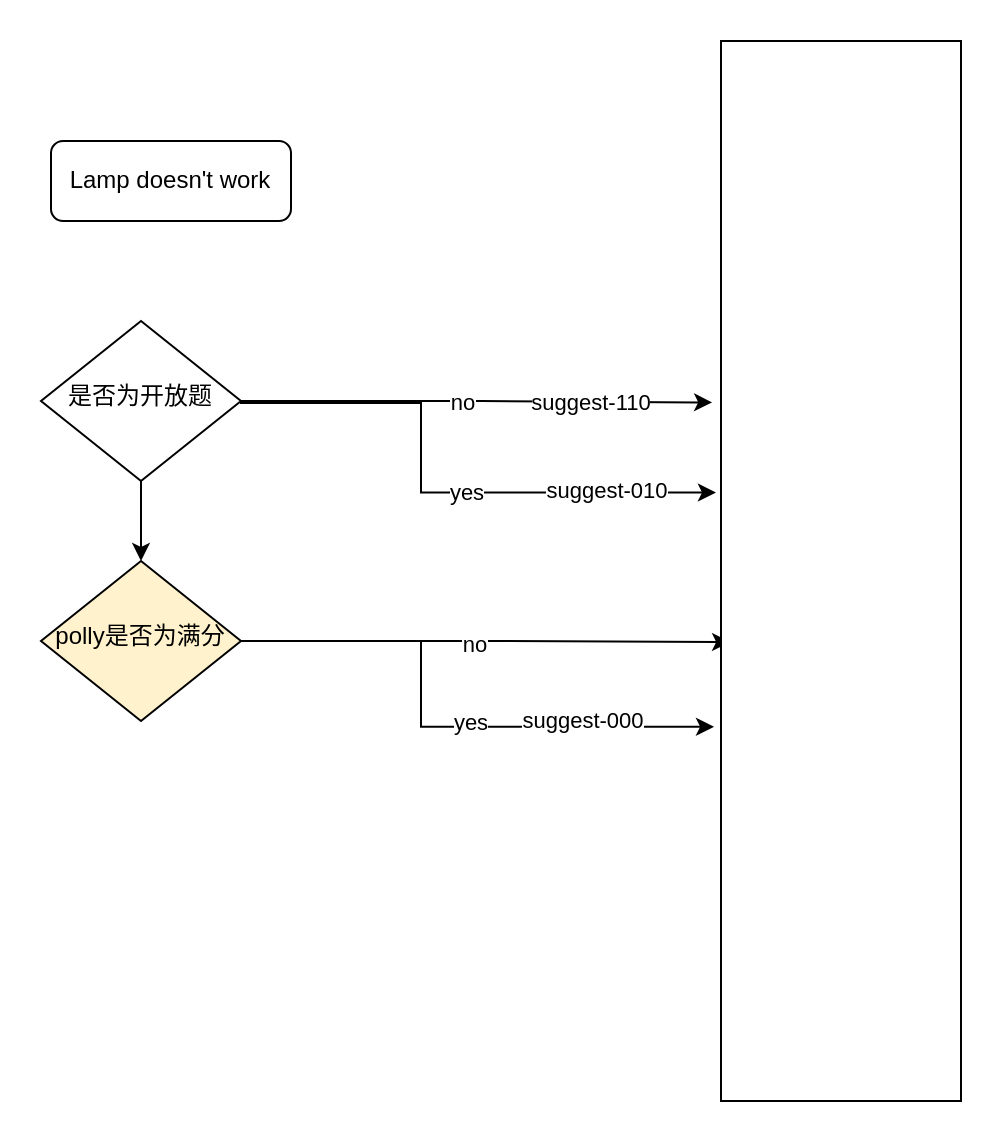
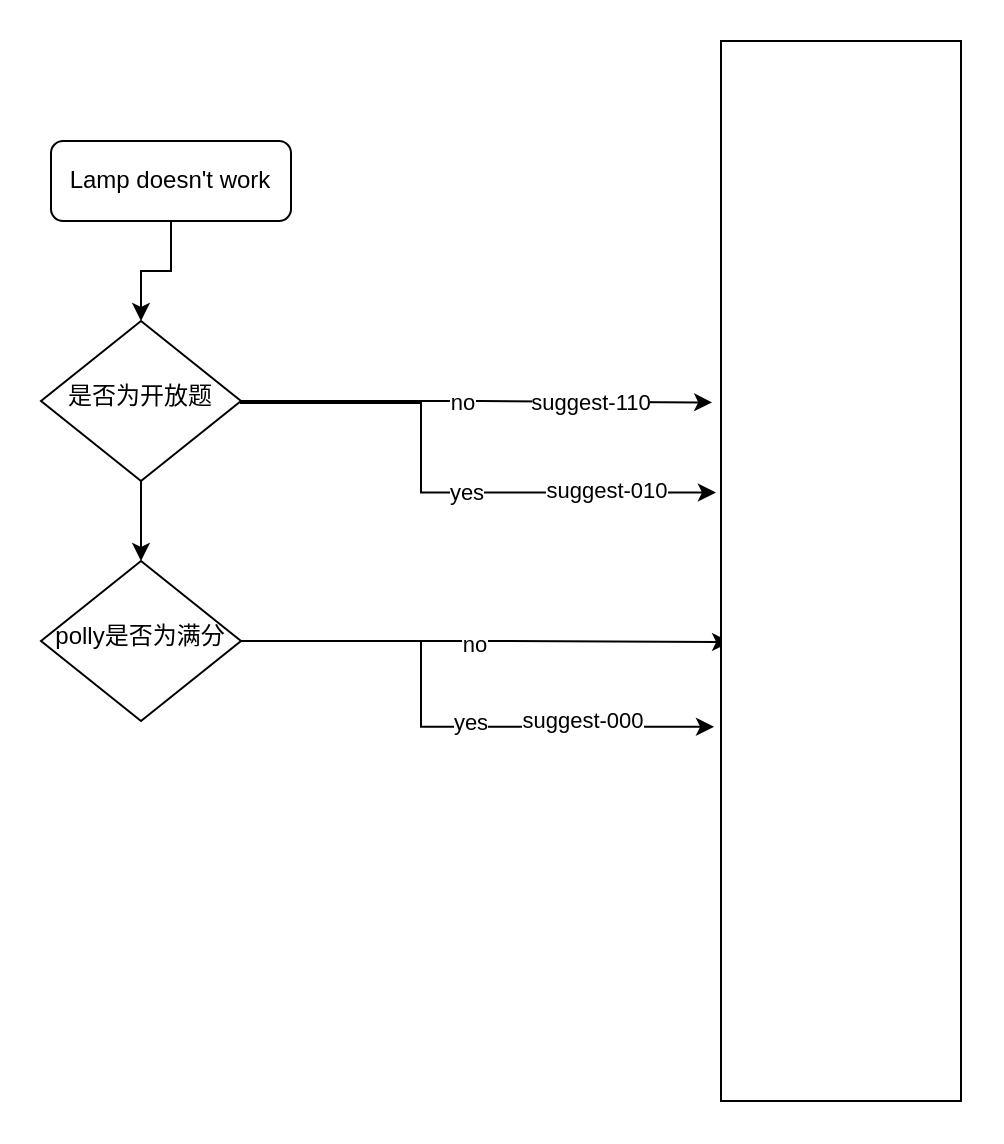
  <mxCell id="0" />
  <mxCell id="1" parent="0" />
+ <mxCell id="2" value="" style="edgeStyle=orthogonalEdgeStyle;rounded=0;orthogonalLoop=1;jettySize=auto;html=1;" edge="1" parent="1" source="3" target="5"><mxGeometry relative="1" as="geometry" /></mxCell>
  <mxCell id="3" value="Lamp doesn't work" style="rounded=1;whiteSpace=wrap;html=1;fontSize=12;glass=0;strokeWidth=1;shadow=0;" parent="1" vertex="1"><mxGeometry x="25" y="70" width="120" height="40" as="geometry" /></mxCell>
  <mxCell id="4" value="" style="edgeStyle=orthogonalEdgeStyle;rounded=0;orthogonalLoop=1;jettySize=auto;html=1;" edge="1" parent="1" source="5" target="11"><mxGeometry relative="1" as="geometry" /></mxCell>
  <mxCell id="5" value="是否为开放题" style="rhombus;whiteSpace=wrap;html=1;shadow=0;fontFamily=Helvetica;fontSize=12;align=center;strokeWidth=1;spacing=6;spacingTop=-4;" parent="1" vertex="1"><mxGeometry x="20" y="160" width="100" height="80" as="geometry" /></mxCell>
  <mxCell id="6" value="" style="edgeStyle=orthogonalEdgeStyle;rounded=0;orthogonalLoop=1;jettySize=auto;html=1;entryX=-0.029;entryY=0.647;entryDx=0;entryDy=0;entryPerimeter=0;" edge="1" parent="1" source="11" target="12"><mxGeometry relative="1" as="geometry"><Array as="points"><mxPoint x="210" y="320" /><mxPoint x="210" y="363" /></Array></mxGeometry></mxCell>
  <mxCell id="7" value="yes" style="edgeLabel;html=1;align=center;verticalAlign=middle;resizable=0;points=[];" vertex="1" connectable="0" parent="6"><mxGeometry x="0.123" y="2" relative="1" as="geometry"><mxPoint as="offset" /></mxGeometry></mxCell>
  <mxCell id="8" value="suggest-000" style="edgeLabel;html=1;align=center;verticalAlign=middle;resizable=0;points=[];" vertex="1" connectable="0" parent="6"><mxGeometry x="0.46" y="-2" relative="1" as="geometry"><mxPoint x="9" y="-5" as="offset" /></mxGeometry></mxCell>
  <mxCell id="9" value="" style="edgeStyle=orthogonalEdgeStyle;rounded=0;orthogonalLoop=1;jettySize=auto;html=1;entryX=0.038;entryY=0.567;entryDx=0;entryDy=0;entryPerimeter=0;" edge="1" parent="1" source="11" target="12"><mxGeometry relative="1" as="geometry"><mxPoint x="170" y="320" as="targetPoint" /></mxGeometry></mxCell>
  <mxCell id="10" value="no" style="edgeLabel;html=1;align=center;verticalAlign=middle;resizable=0;points=[];" vertex="1" connectable="0" parent="9"><mxGeometry x="-0.053" y="-1" relative="1" as="geometry"><mxPoint as="offset" /></mxGeometry></mxCell>
- <mxCell id="11" value="polly是否为满分" style="rhombus;whiteSpace=wrap;html=1;shadow=0;fontFamily=Helvetica;fontSize=12;align=center;strokeWidth=1;spacing=6;spacingTop=-4;fillColor=#fff2cc;" parent="1" vertex="1"><mxGeometry x="20" y="280" width="100" height="80" as="geometry" /></mxCell>
+ <mxCell id="11" value="polly是否为满分" style="rhombus;whiteSpace=wrap;html=1;shadow=0;fontFamily=Helvetica;fontSize=12;align=center;strokeWidth=1;spacing=6;spacingTop=-4;" parent="1" vertex="1"><mxGeometry x="20" y="280" width="100" height="80" as="geometry" /></mxCell>
  <mxCell id="12" value="" style="rounded=0;whiteSpace=wrap;html=1;" vertex="1" parent="1"><mxGeometry x="360" y="20" width="120" height="530" as="geometry" /></mxCell>
  <mxCell id="13" value="" style="edgeStyle=orthogonalEdgeStyle;rounded=0;orthogonalLoop=1;jettySize=auto;html=1;exitX=1;exitY=0.5;exitDx=0;exitDy=0;entryX=-0.037;entryY=0.341;entryDx=0;entryDy=0;entryPerimeter=0;" edge="1" parent="1" source="5" target="12"><mxGeometry relative="1" as="geometry"><mxPoint x="80" y="250" as="sourcePoint" /><mxPoint x="80" y="290" as="targetPoint" /></mxGeometry></mxCell>
  <mxCell id="14" value="no" style="edgeLabel;html=1;align=center;verticalAlign=middle;resizable=0;points=[];" vertex="1" connectable="0" parent="13"><mxGeometry x="-0.069" relative="1" as="geometry"><mxPoint as="offset" /></mxGeometry></mxCell>
  <mxCell id="15" value="suggest-110" style="edgeLabel;html=1;align=center;verticalAlign=middle;resizable=0;points=[];" vertex="1" connectable="0" parent="13"><mxGeometry x="0.479" relative="1" as="geometry"><mxPoint as="offset" /></mxGeometry></mxCell>
  <mxCell id="16" value="" style="edgeStyle=orthogonalEdgeStyle;rounded=0;orthogonalLoop=1;jettySize=auto;html=1;entryX=-0.021;entryY=0.426;entryDx=0;entryDy=0;entryPerimeter=0;" edge="1" parent="1" target="12"><mxGeometry relative="1" as="geometry"><mxPoint x="120" y="200" as="sourcePoint" /><mxPoint x="80" y="290" as="targetPoint" /><Array as="points"><mxPoint x="120" y="201" /><mxPoint x="210" y="201" /><mxPoint x="210" y="246" /></Array></mxGeometry></mxCell>
  <mxCell id="17" value="suggest-010" style="edgeLabel;html=1;align=center;verticalAlign=middle;resizable=0;points=[];" vertex="1" connectable="0" parent="16"><mxGeometry x="0.608" y="1" relative="1" as="geometry"><mxPoint as="offset" /></mxGeometry></mxCell>
  <mxCell id="18" value="yes" style="edgeLabel;html=1;align=center;verticalAlign=middle;resizable=0;points=[];" vertex="1" connectable="0" parent="16"><mxGeometry x="0.114" relative="1" as="geometry"><mxPoint as="offset" /></mxGeometry></mxCell>
